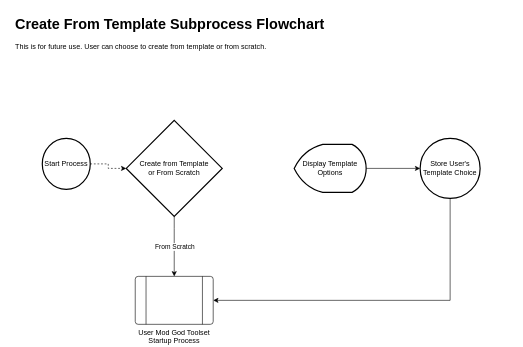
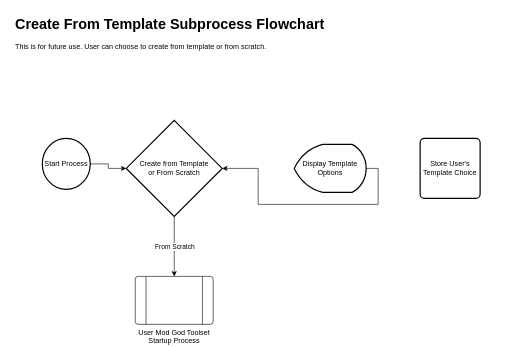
  <mxCell id="0" />
  <mxCell id="1" parent="0" />
- <mxCell id="2" style="edgeStyle=orthogonalEdgeStyle;rounded=0;orthogonalLoop=1;jettySize=auto;html=1;dashed=1;" parent="1" source="3" target="6" edge="1"><mxGeometry relative="1" as="geometry" /></mxCell>
+ <mxCell id="2" style="edgeStyle=orthogonalEdgeStyle;rounded=0;orthogonalLoop=1;jettySize=auto;html=1;" parent="1" source="3" target="6" edge="1"><mxGeometry relative="1" as="geometry" /></mxCell>
  <mxCell id="3" value="Start Process" style="strokeWidth=2;html=1;shape=mxgraph.flowchart.start_2;whiteSpace=wrap;" parent="1" vertex="1"><mxGeometry x="70" y="230" width="80" height="85" as="geometry" /></mxCell>
  <mxCell id="4" style="edgeStyle=orthogonalEdgeStyle;rounded=0;orthogonalLoop=1;jettySize=auto;html=1;exitX=0.5;exitY=1;exitDx=0;exitDy=0;exitPerimeter=0;entryX=0.5;entryY=0;entryDx=0;entryDy=0;" parent="1" source="6" target="10" edge="1"><mxGeometry relative="1" as="geometry"><Array as="points"><mxPoint x="290" y="380" /><mxPoint x="290" y="380" /></Array></mxGeometry></mxCell>
  <mxCell id="5" value="From Scratch" style="edgeLabel;html=1;align=center;verticalAlign=middle;resizable=0;points=[];" parent="4" vertex="1" connectable="0"><mxGeometry relative="1" as="geometry"><mxPoint as="offset" /></mxGeometry></mxCell>
  <mxCell id="6" value="Create from Template&lt;br&gt;or From Scratch" style="strokeWidth=2;html=1;shape=mxgraph.flowchart.decision;whiteSpace=wrap;" parent="1" vertex="1"><mxGeometry x="210" y="200" width="160" height="160" as="geometry" /></mxCell>
- <mxCell id="7" style="edgeStyle=orthogonalEdgeStyle;rounded=0;orthogonalLoop=1;jettySize=auto;html=1;entryX=0;entryY=0.5;entryDx=0;entryDy=0;exitX=1;exitY=0.5;exitDx=0;exitDy=0;exitPerimeter=0;" parent="1" source="8" target="12" edge="1"><mxGeometry relative="1" as="geometry" /></mxCell>
+ <mxCell id="7" style="edgeStyle=orthogonalEdgeStyle;rounded=0;orthogonalLoop=1;jettySize=auto;html=1;exitX=1;exitY=0.5;exitDx=0;exitDy=0;exitPerimeter=0;" parent="1" source="8" target="6" edge="1"><mxGeometry relative="1" as="geometry" /></mxCell>
  <mxCell id="8" value="Display Template Options" style="strokeWidth=2;html=1;shape=mxgraph.flowchart.display;whiteSpace=wrap;" parent="1" vertex="1"><mxGeometry x="490" y="240" width="120" height="80" as="geometry" /></mxCell>
  <mxCell id="9" style="edgeStyle=orthogonalEdgeStyle;rounded=0;orthogonalLoop=1;jettySize=auto;html=1;exitX=0.5;exitY=1;exitDx=0;exitDy=0;exitPerimeter=0;" parent="1" source="6" target="6" edge="1"><mxGeometry relative="1" as="geometry" /></mxCell>
  <mxCell id="10" value="User Mod God Toolset Startup Process&lt;br&gt;" style="verticalLabelPosition=bottom;verticalAlign=top;html=1;shape=process;whiteSpace=wrap;rounded=1;size=0.14;arcSize=6;" parent="1" vertex="1"><mxGeometry x="225" y="460" width="130" height="80" as="geometry" /></mxCell>
- <mxCell id="11" style="edgeStyle=orthogonalEdgeStyle;rounded=0;orthogonalLoop=1;jettySize=auto;html=1;entryX=1;entryY=0.5;entryDx=0;entryDy=0;exitX=0.5;exitY=1;exitDx=0;exitDy=0;" parent="1" source="12" target="10" edge="1"><mxGeometry relative="1" as="geometry"><mxPoint x="835" y="420" as="targetPoint" /><Array as="points"><mxPoint x="750" y="500" /></Array></mxGeometry></mxCell>
- <mxCell id="12" value="Store User's Template Choice" style="ellipse;whiteSpace=wrap;html=1;absoluteArcSize=1;arcSize=14;strokeWidth=2;" parent="1" vertex="1"><mxGeometry x="700" y="230" width="100" height="100" as="geometry" /></mxCell>
+ <mxCell id="12" value="Store User's Template Choice" style="rounded=1;whiteSpace=wrap;html=1;absoluteArcSize=1;arcSize=14;strokeWidth=2;" parent="1" vertex="1"><mxGeometry x="700" y="230" width="100" height="100" as="geometry" /></mxCell>
  <mxCell id="13" value="&lt;h1&gt;Create From Template Subprocess Flowchart&lt;/h1&gt;&lt;p&gt;This is for future use. User can choose to create from template or from scratch.&lt;/p&gt;&lt;p&gt;&lt;br&gt;&lt;/p&gt;" style="text;html=1;strokeColor=none;fillColor=none;spacing=5;spacingTop=-20;whiteSpace=wrap;overflow=hidden;rounded=0;" parent="1" vertex="1"><mxGeometry x="20" y="20" width="830" height="100" as="geometry" /></mxCell>
